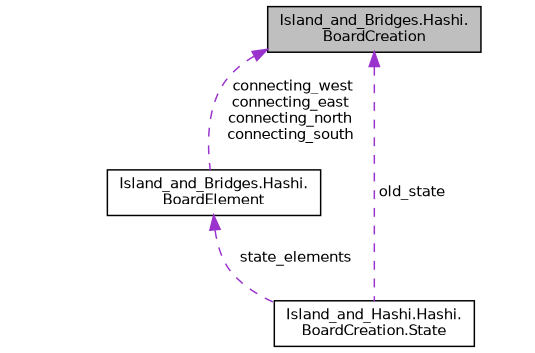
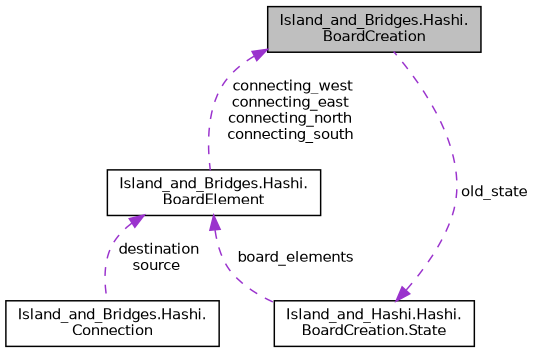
  digraph {
    node [color=black fillcolor=white fontname=Helvetica fontsize=10 shape=record style=filled]
    edge [color=darkorchid3 dir=back fontname=Helvetica fontsize=10 labelfontname=Helvetica labelfontsize=10 style=dashed]
    n1 [fillcolor=grey75 fontcolor=black height=0.2 label="Island_and_Bridges.Hashi.\lBoardCreation" width=0.4]
    n2 [height=0.2 label="Island_and_Bridges.Hashi.\lBoardElement" width=0.4]
    n3 [height=0.2 label="Island_and_Hashi.Hashi.\lBoardCreation.State" width=0.4]
+   n4 [height=0.2 label="Island_and_Bridges.Hashi.\lConnection" width=0.4]
    n1 -> n2 [label=" connecting_west\nconnecting_east\nconnecting_north\nconnecting_south"]
-   n2 -> n3 [label=" state_elements"]
-   n1 -> n3 [label=" old_state"]
+   n2 -> n3 [label=" board_elements"]
+   n2 -> n4 [label=" destination\nsource"]
+   n3 -> n1 [label=" old_state"]
  }
